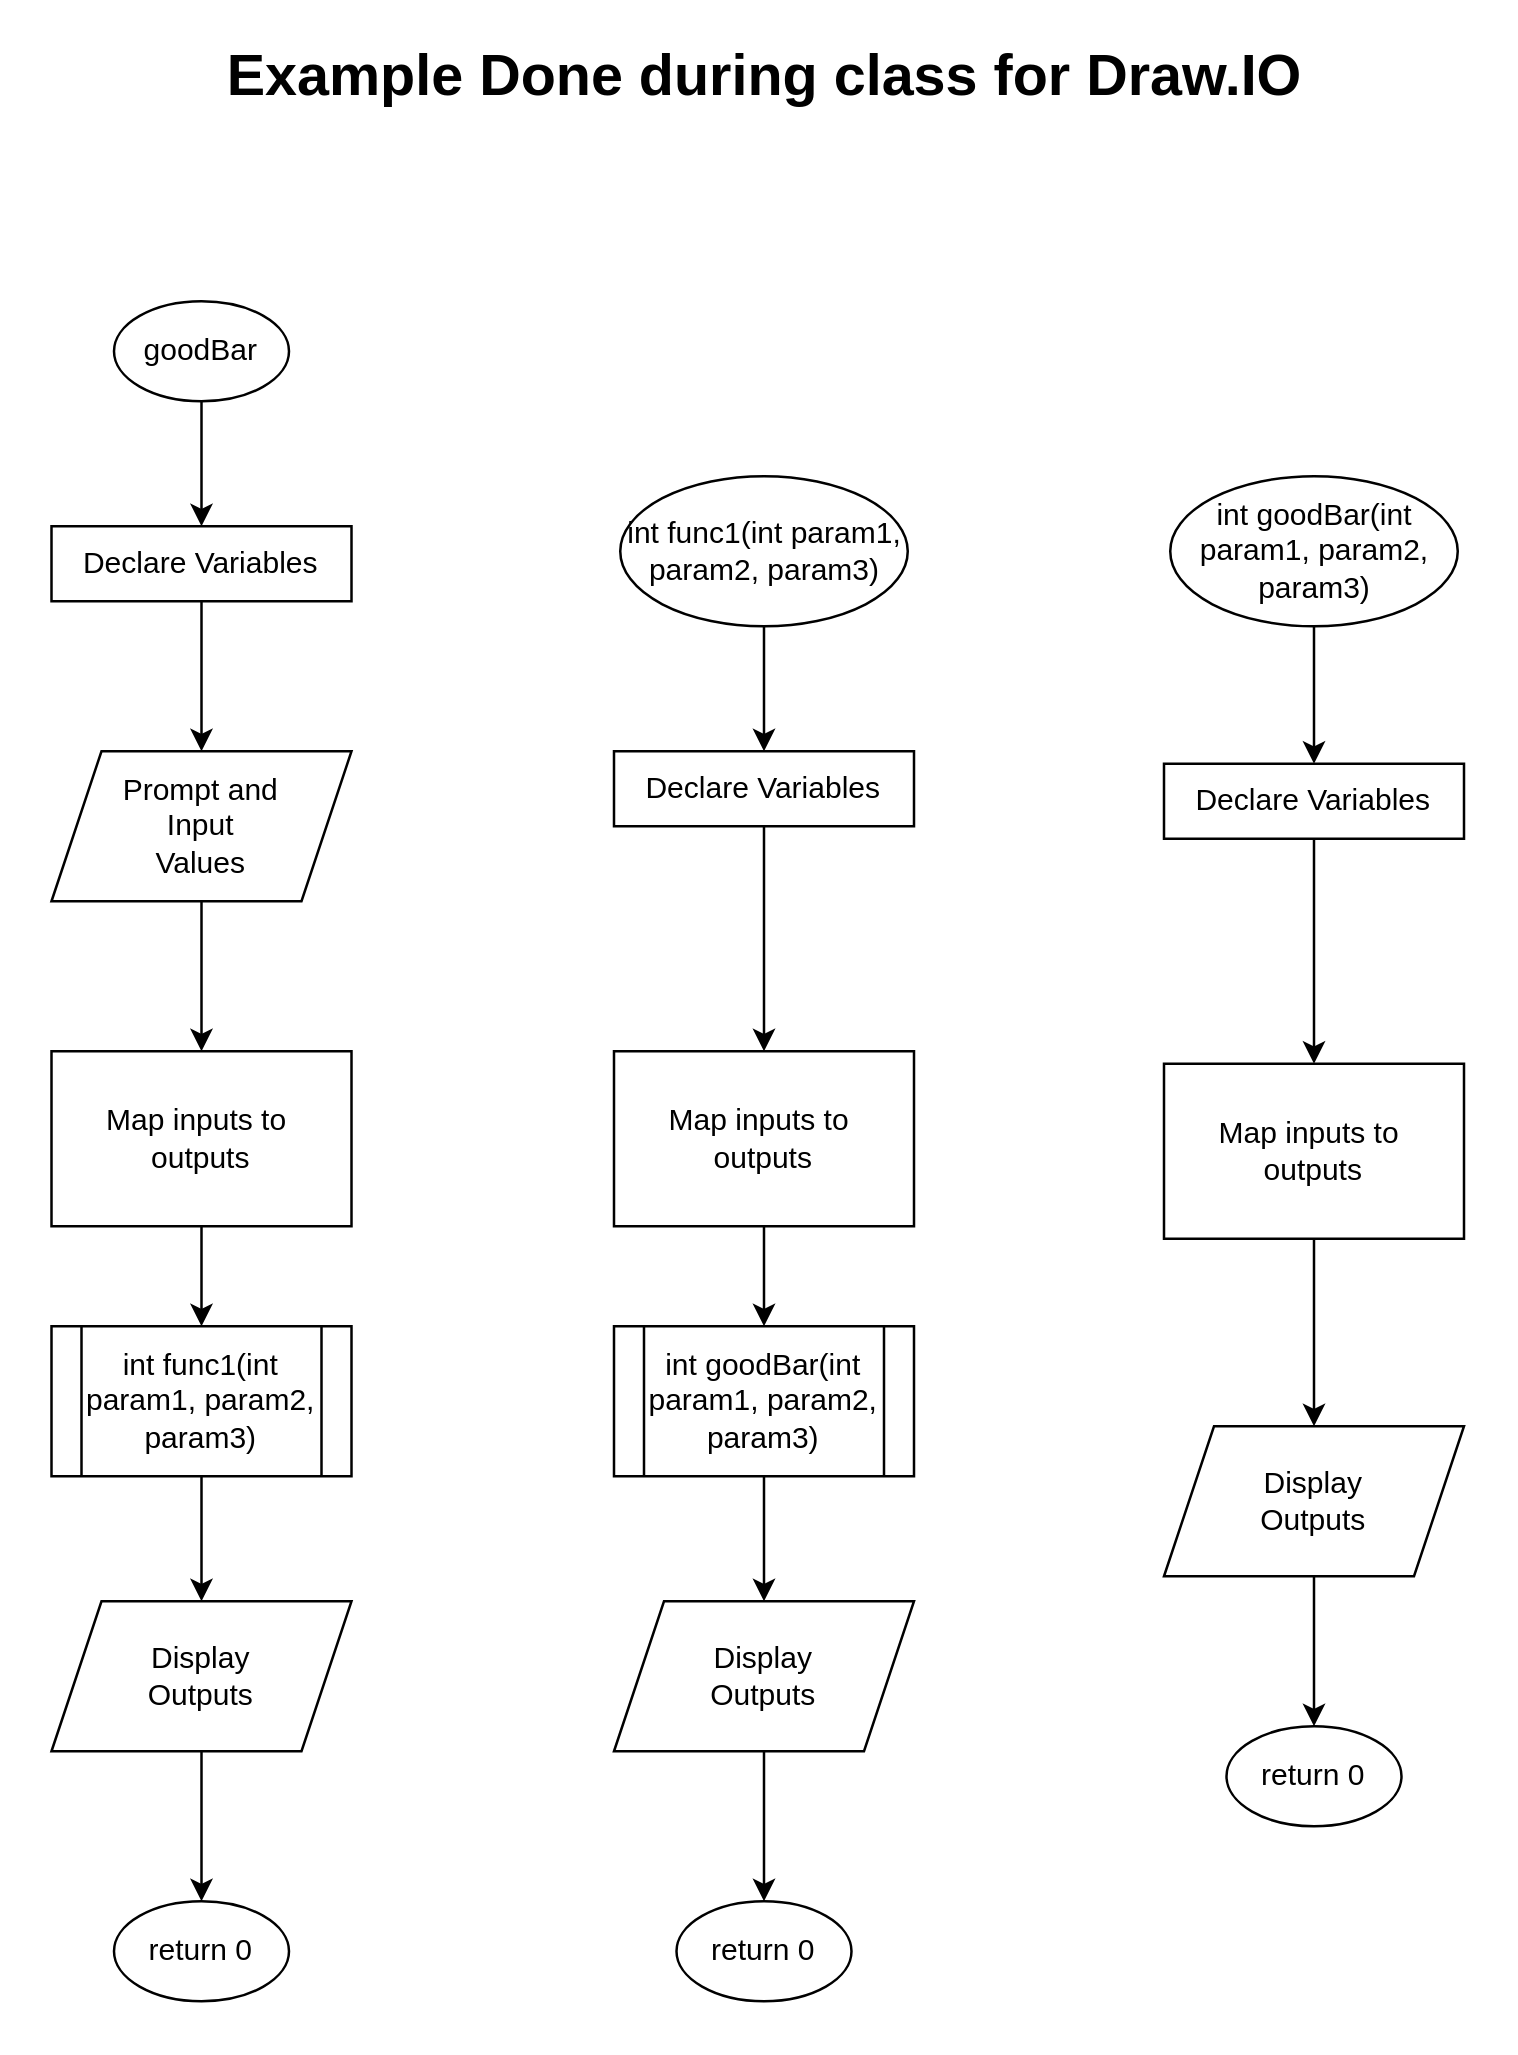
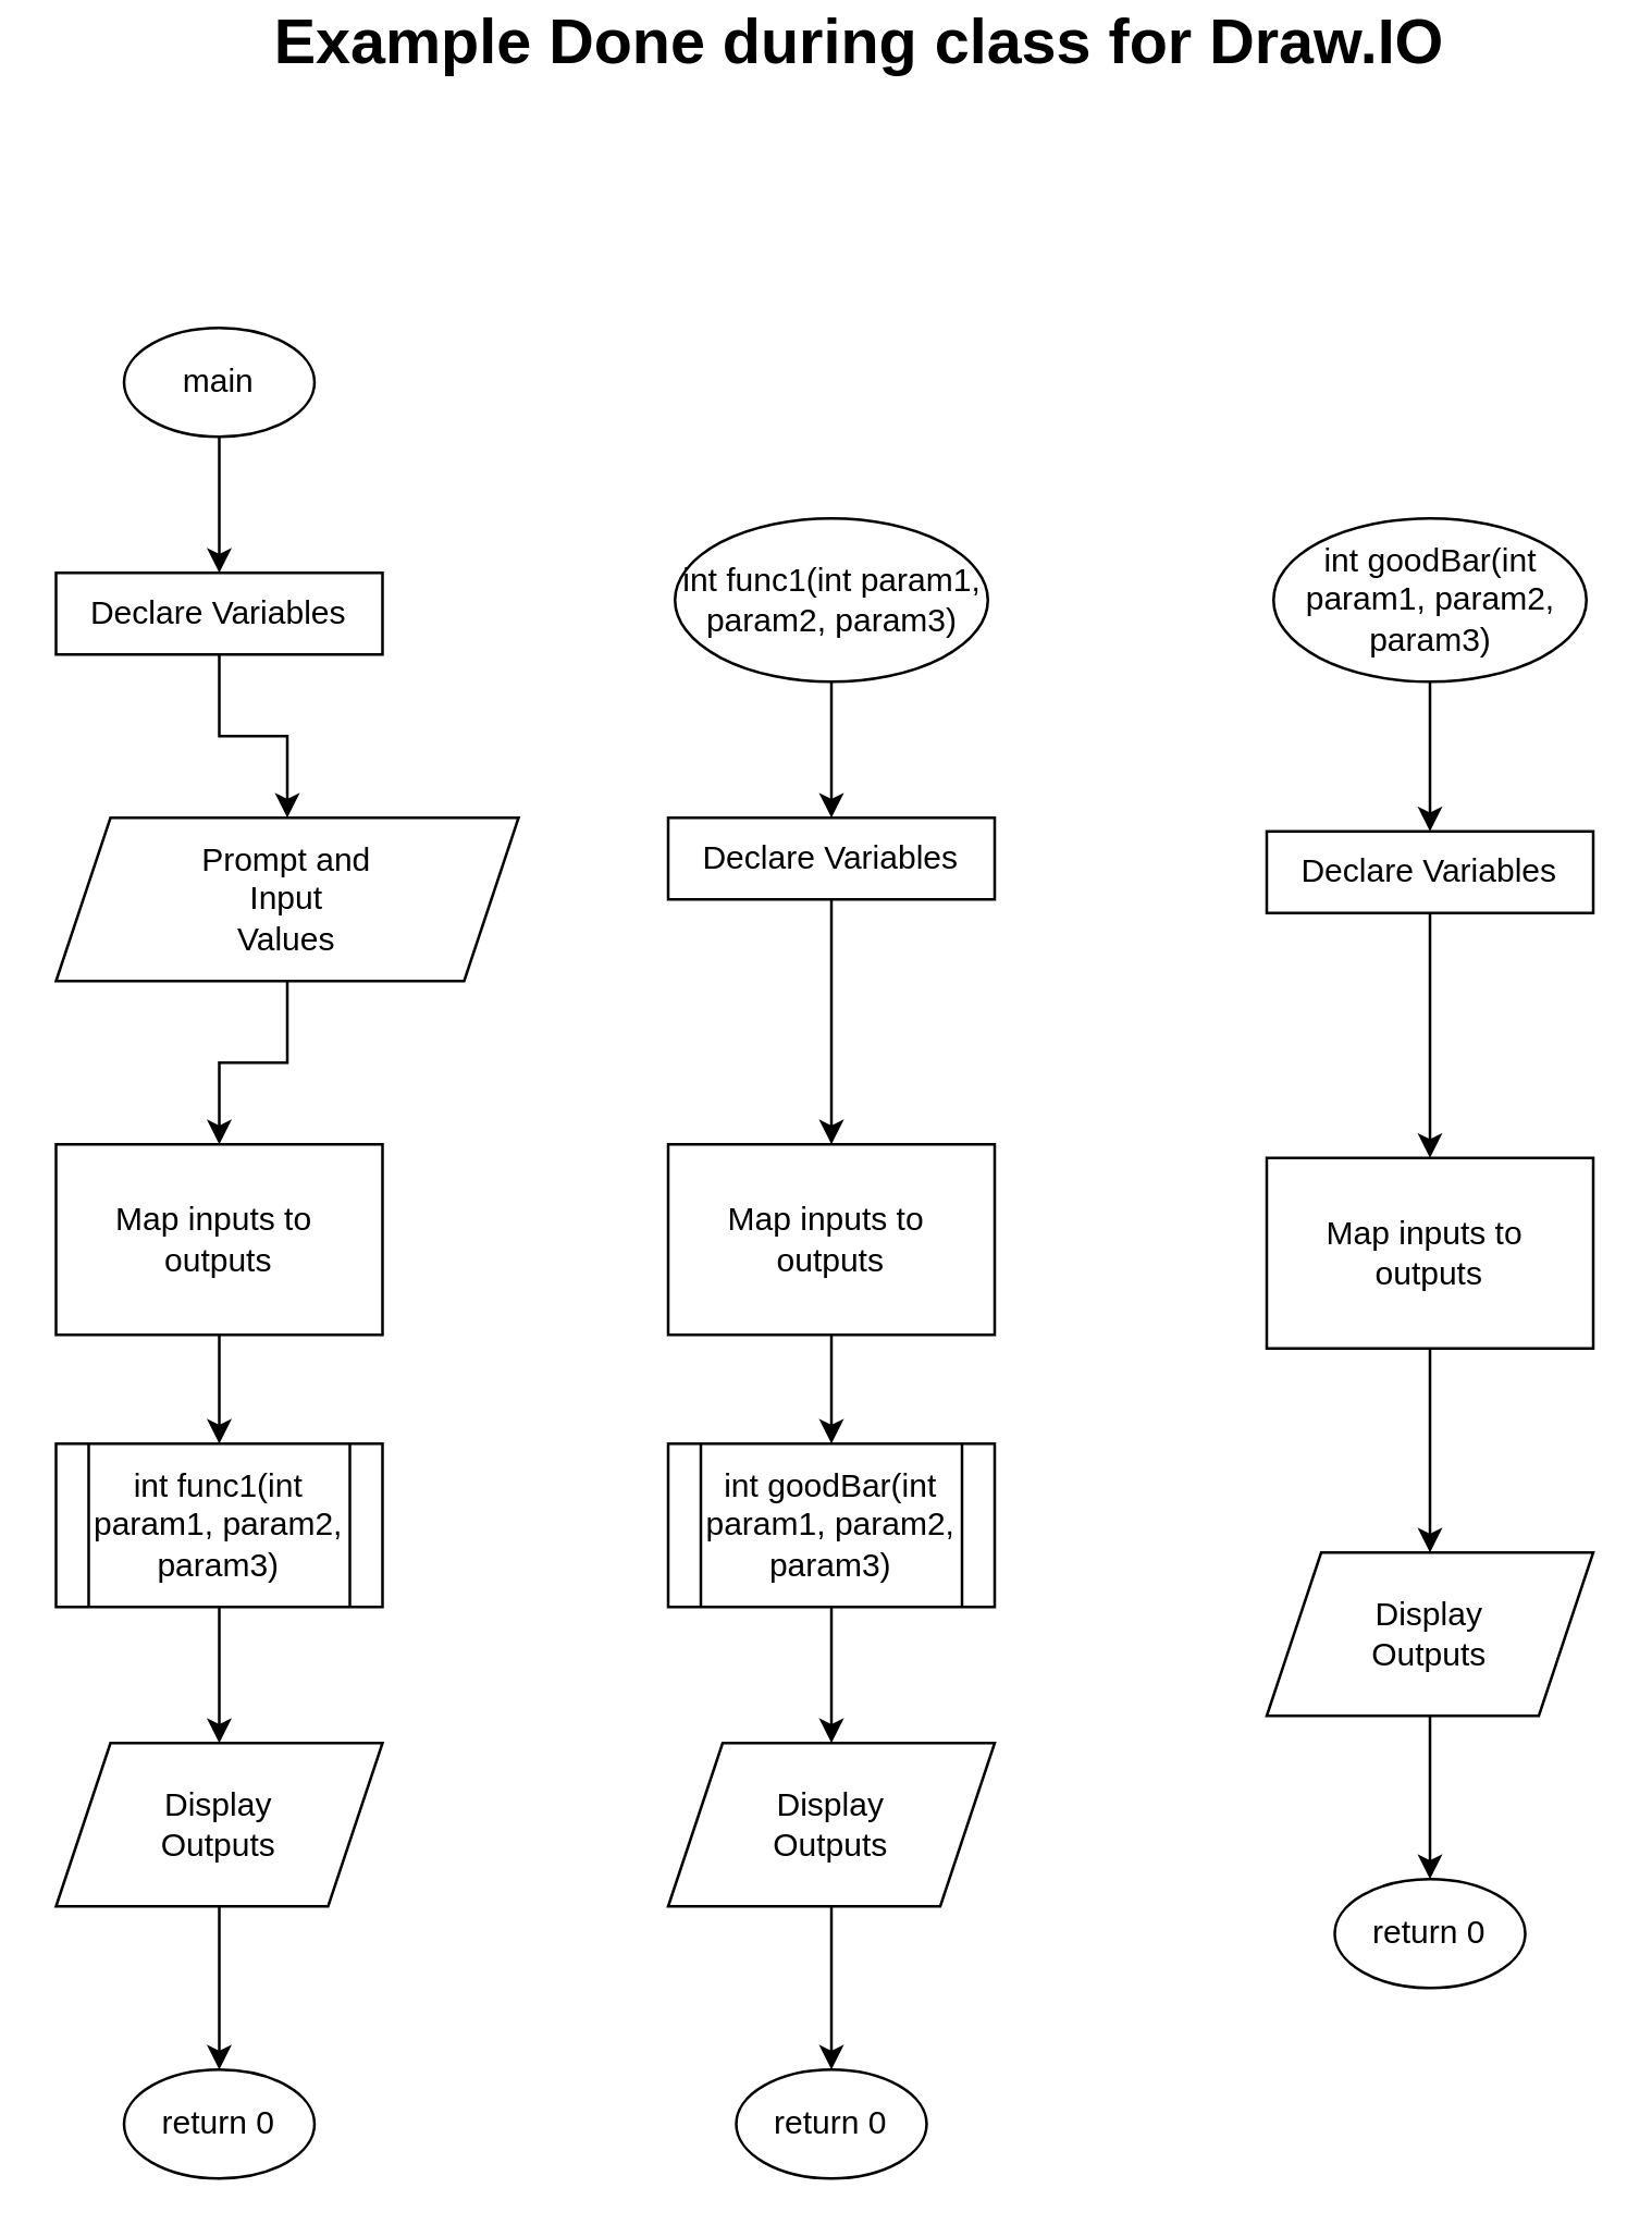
  <mxCell id="0" />
  <mxCell id="1" parent="0" />
  <mxCell id="2" style="edgeStyle=orthogonalEdgeStyle;rounded=0;orthogonalLoop=1;jettySize=auto;html=1;exitX=0.5;exitY=1;exitDx=0;exitDy=0;entryX=0.5;entryY=0;entryDx=0;entryDy=0;" parent="1" source="3" target="5" edge="1"><mxGeometry relative="1" as="geometry" /></mxCell>
- <mxCell id="3" value="goodBar" style="ellipse;whiteSpace=wrap;html=1;" parent="1" vertex="1"><mxGeometry x="45" y="120" width="70" height="40" as="geometry" /></mxCell>
+ <mxCell id="3" value="main" style="ellipse;whiteSpace=wrap;html=1;" parent="1" vertex="1"><mxGeometry x="45" y="120" width="70" height="40" as="geometry" /></mxCell>
  <mxCell id="4" style="edgeStyle=orthogonalEdgeStyle;rounded=0;orthogonalLoop=1;jettySize=auto;html=1;exitX=0.5;exitY=1;exitDx=0;exitDy=0;entryX=0.5;entryY=0;entryDx=0;entryDy=0;" parent="1" source="5" target="7" edge="1"><mxGeometry relative="1" as="geometry" /></mxCell>
  <mxCell id="5" value="Declare Variables" style="rounded=0;whiteSpace=wrap;html=1;" parent="1" vertex="1"><mxGeometry x="20" y="210" width="120" height="30" as="geometry" /></mxCell>
  <mxCell id="6" style="edgeStyle=orthogonalEdgeStyle;rounded=0;orthogonalLoop=1;jettySize=auto;html=1;exitX=0.5;exitY=1;exitDx=0;exitDy=0;entryX=0.5;entryY=0;entryDx=0;entryDy=0;" parent="1" source="7" target="9" edge="1"><mxGeometry relative="1" as="geometry" /></mxCell>
- <mxCell id="7" value="Prompt and&lt;br&gt;Input&lt;br&gt;Values" style="shape=parallelogram;perimeter=parallelogramPerimeter;whiteSpace=wrap;html=1;fixedSize=1;" parent="1" vertex="1"><mxGeometry x="20" y="300" width="120" height="60" as="geometry" /></mxCell>
+ <mxCell id="7" value="Prompt and&lt;br&gt;Input&lt;br&gt;Values" style="shape=parallelogram;perimeter=parallelogramPerimeter;whiteSpace=wrap;html=1;fixedSize=1;" parent="1" vertex="1"><mxGeometry x="20" y="300" width="170" height="60" as="geometry" /></mxCell>
  <mxCell id="8" style="edgeStyle=orthogonalEdgeStyle;rounded=0;orthogonalLoop=1;jettySize=auto;html=1;exitX=0.5;exitY=1;exitDx=0;exitDy=0;entryX=0.5;entryY=0;entryDx=0;entryDy=0;" parent="1" source="9" target="14" edge="1"><mxGeometry relative="1" as="geometry" /></mxCell>
  <mxCell id="9" value="Map inputs to&amp;nbsp;&lt;br&gt;outputs" style="rounded=0;whiteSpace=wrap;html=1;" parent="1" vertex="1"><mxGeometry x="20" y="420" width="120" height="70" as="geometry" /></mxCell>
  <mxCell id="10" style="edgeStyle=orthogonalEdgeStyle;rounded=0;orthogonalLoop=1;jettySize=auto;html=1;exitX=0.5;exitY=1;exitDx=0;exitDy=0;entryX=0.5;entryY=0;entryDx=0;entryDy=0;" parent="1" source="11" target="12" edge="1"><mxGeometry relative="1" as="geometry" /></mxCell>
  <mxCell id="11" value="Display&lt;br&gt;Outputs" style="shape=parallelogram;perimeter=parallelogramPerimeter;whiteSpace=wrap;html=1;fixedSize=1;" parent="1" vertex="1"><mxGeometry x="20" y="640" width="120" height="60" as="geometry" /></mxCell>
  <mxCell id="12" value="return 0" style="ellipse;whiteSpace=wrap;html=1;" parent="1" vertex="1"><mxGeometry x="45" y="760" width="70" height="40" as="geometry" /></mxCell>
  <mxCell id="13" style="edgeStyle=orthogonalEdgeStyle;rounded=0;orthogonalLoop=1;jettySize=auto;html=1;exitX=0.5;exitY=1;exitDx=0;exitDy=0;entryX=0.5;entryY=0;entryDx=0;entryDy=0;" parent="1" source="14" target="11" edge="1"><mxGeometry relative="1" as="geometry" /></mxCell>
  <mxCell id="14" value="int func1(int param1, param2, param3)" style="shape=process;whiteSpace=wrap;html=1;backgroundOutline=1;" parent="1" vertex="1"><mxGeometry x="20" y="530" width="120" height="60" as="geometry" /></mxCell>
  <mxCell id="15" style="edgeStyle=orthogonalEdgeStyle;rounded=0;orthogonalLoop=1;jettySize=auto;html=1;exitX=0.5;exitY=1;exitDx=0;exitDy=0;" parent="1" source="9" target="9" edge="1"><mxGeometry relative="1" as="geometry" /></mxCell>
  <mxCell id="16" style="edgeStyle=orthogonalEdgeStyle;rounded=0;orthogonalLoop=1;jettySize=auto;html=1;exitX=0.5;exitY=1;exitDx=0;exitDy=0;entryX=0.5;entryY=0;entryDx=0;entryDy=0;" parent="1" source="17" target="19" edge="1"><mxGeometry relative="1" as="geometry" /></mxCell>
  <mxCell id="17" value="int func1(int param1, param2, param3)" style="ellipse;whiteSpace=wrap;html=1;" parent="1" vertex="1"><mxGeometry x="247.5" y="190" width="115" height="60" as="geometry" /></mxCell>
  <mxCell id="18" style="edgeStyle=orthogonalEdgeStyle;rounded=0;orthogonalLoop=1;jettySize=auto;html=1;exitX=0.5;exitY=1;exitDx=0;exitDy=0;entryX=0.5;entryY=0;entryDx=0;entryDy=0;" parent="1" source="19" target="21" edge="1"><mxGeometry relative="1" as="geometry"><mxPoint x="305" y="300" as="targetPoint" /></mxGeometry></mxCell>
  <mxCell id="19" value="Declare Variables" style="rounded=0;whiteSpace=wrap;html=1;" parent="1" vertex="1"><mxGeometry x="245" y="300" width="120" height="30" as="geometry" /></mxCell>
  <mxCell id="20" style="edgeStyle=orthogonalEdgeStyle;rounded=0;orthogonalLoop=1;jettySize=auto;html=1;exitX=0.5;exitY=1;exitDx=0;exitDy=0;entryX=0.5;entryY=0;entryDx=0;entryDy=0;" parent="1" source="21" target="26" edge="1"><mxGeometry relative="1" as="geometry" /></mxCell>
  <mxCell id="21" value="Map inputs to&amp;nbsp;&lt;br&gt;outputs" style="rounded=0;whiteSpace=wrap;html=1;" parent="1" vertex="1"><mxGeometry x="245" y="420" width="120" height="70" as="geometry" /></mxCell>
  <mxCell id="22" style="edgeStyle=orthogonalEdgeStyle;rounded=0;orthogonalLoop=1;jettySize=auto;html=1;exitX=0.5;exitY=1;exitDx=0;exitDy=0;entryX=0.5;entryY=0;entryDx=0;entryDy=0;" parent="1" source="23" target="24" edge="1"><mxGeometry relative="1" as="geometry" /></mxCell>
  <mxCell id="23" value="Display&lt;br&gt;Outputs" style="shape=parallelogram;perimeter=parallelogramPerimeter;whiteSpace=wrap;html=1;fixedSize=1;" parent="1" vertex="1"><mxGeometry x="245" y="640" width="120" height="60" as="geometry" /></mxCell>
  <mxCell id="24" value="return 0" style="ellipse;whiteSpace=wrap;html=1;" parent="1" vertex="1"><mxGeometry x="270" y="760" width="70" height="40" as="geometry" /></mxCell>
  <mxCell id="25" style="edgeStyle=orthogonalEdgeStyle;rounded=0;orthogonalLoop=1;jettySize=auto;html=1;exitX=0.5;exitY=1;exitDx=0;exitDy=0;entryX=0.5;entryY=0;entryDx=0;entryDy=0;" parent="1" source="26" target="23" edge="1"><mxGeometry relative="1" as="geometry" /></mxCell>
  <mxCell id="26" value="int goodBar(int param1, param2, param3)" style="shape=process;whiteSpace=wrap;html=1;backgroundOutline=1;" parent="1" vertex="1"><mxGeometry x="245" y="530" width="120" height="60" as="geometry" /></mxCell>
  <mxCell id="27" style="edgeStyle=orthogonalEdgeStyle;rounded=0;orthogonalLoop=1;jettySize=auto;html=1;exitX=0.5;exitY=1;exitDx=0;exitDy=0;" parent="1" source="21" target="21" edge="1"><mxGeometry relative="1" as="geometry" /></mxCell>
  <mxCell id="28" style="edgeStyle=orthogonalEdgeStyle;rounded=0;orthogonalLoop=1;jettySize=auto;html=1;exitX=0.5;exitY=1;exitDx=0;exitDy=0;entryX=0.5;entryY=0;entryDx=0;entryDy=0;" parent="1" source="29" target="31" edge="1"><mxGeometry relative="1" as="geometry" /></mxCell>
  <mxCell id="29" value="int goodBar(int param1, param2, param3)" style="ellipse;whiteSpace=wrap;html=1;" parent="1" vertex="1"><mxGeometry x="467.5" y="190" width="115" height="60" as="geometry" /></mxCell>
  <mxCell id="30" style="edgeStyle=orthogonalEdgeStyle;rounded=0;orthogonalLoop=1;jettySize=auto;html=1;exitX=0.5;exitY=1;exitDx=0;exitDy=0;entryX=0.5;entryY=0;entryDx=0;entryDy=0;" parent="1" source="31" target="33" edge="1"><mxGeometry relative="1" as="geometry"><mxPoint x="525" y="305" as="targetPoint" /></mxGeometry></mxCell>
  <mxCell id="31" value="Declare Variables" style="rounded=0;whiteSpace=wrap;html=1;" parent="1" vertex="1"><mxGeometry x="465" y="305" width="120" height="30" as="geometry" /></mxCell>
  <mxCell id="32" style="edgeStyle=orthogonalEdgeStyle;rounded=0;orthogonalLoop=1;jettySize=auto;html=1;exitX=0.5;exitY=1;exitDx=0;exitDy=0;" parent="1" source="33" target="35" edge="1"><mxGeometry relative="1" as="geometry" /></mxCell>
  <mxCell id="33" value="Map inputs to&amp;nbsp;&lt;br&gt;outputs" style="rounded=0;whiteSpace=wrap;html=1;" parent="1" vertex="1"><mxGeometry x="465" y="425" width="120" height="70" as="geometry" /></mxCell>
  <mxCell id="34" style="edgeStyle=orthogonalEdgeStyle;rounded=0;orthogonalLoop=1;jettySize=auto;html=1;exitX=0.5;exitY=1;exitDx=0;exitDy=0;entryX=0.5;entryY=0;entryDx=0;entryDy=0;" parent="1" source="35" target="36" edge="1"><mxGeometry relative="1" as="geometry" /></mxCell>
  <mxCell id="35" value="Display&lt;br&gt;Outputs" style="shape=parallelogram;perimeter=parallelogramPerimeter;whiteSpace=wrap;html=1;fixedSize=1;" parent="1" vertex="1"><mxGeometry x="465" y="570" width="120" height="60" as="geometry" /></mxCell>
  <mxCell id="36" value="return 0" style="ellipse;whiteSpace=wrap;html=1;" parent="1" vertex="1"><mxGeometry x="490" y="690" width="70" height="40" as="geometry" /></mxCell>
  <mxCell id="37" style="edgeStyle=orthogonalEdgeStyle;rounded=0;orthogonalLoop=1;jettySize=auto;html=1;exitX=0.5;exitY=1;exitDx=0;exitDy=0;" parent="1" source="33" target="33" edge="1"><mxGeometry relative="1" as="geometry" /></mxCell>
- <mxCell id="38" value="&lt;font style=&quot;font-size: 23px&quot;&gt;&lt;b&gt;Example Done during class for Draw.IO&lt;/b&gt;&lt;/font&gt;" style="text;html=1;align=center;verticalAlign=middle;resizable=0;points=[];autosize=1;strokeColor=none;" parent="1" vertex="1"><mxGeometry x="80" y="20" width="450" height="20" as="geometry" /></mxCell>
+ <mxCell id="38" value="&lt;font style=&quot;font-size: 23px&quot;&gt;&lt;b&gt;Example Done during class for Draw.IO&lt;/b&gt;&lt;/font&gt;" style="text;html=1;align=center;verticalAlign=middle;resizable=0;points=[];autosize=1;strokeColor=none;" parent="1" vertex="1"><mxGeometry x="90" y="5" width="450" height="20" as="geometry" /></mxCell>
